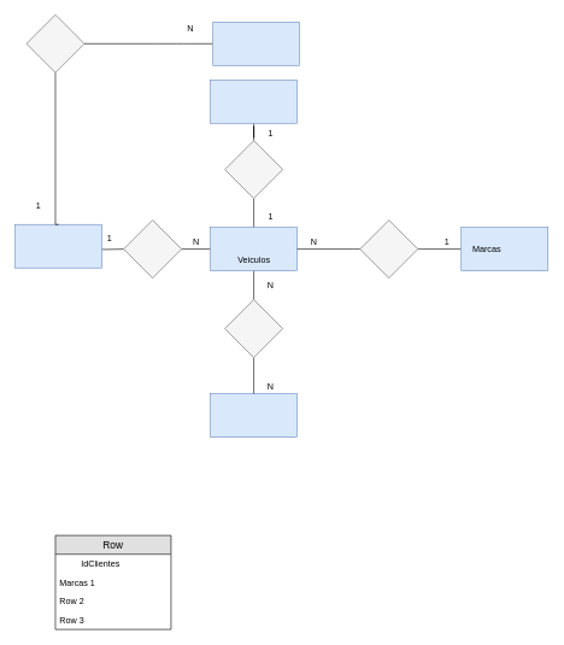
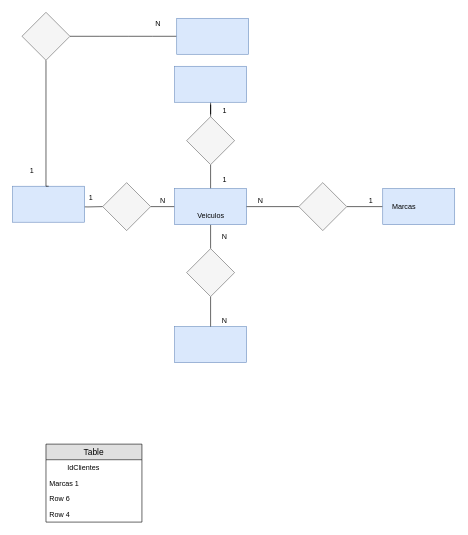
  <mxCell id="0" />
  <mxCell id="1" parent="0" />
  <mxCell id="2" style="edgeStyle=orthogonalEdgeStyle;rounded=0;orthogonalLoop=1;jettySize=auto;html=1;entryX=0;entryY=0.5;entryDx=0;entryDy=0;endArrow=none;endFill=0;" edge="1" parent="1" target="8"><mxGeometry relative="1" as="geometry"><mxPoint x="120.5" y="344" as="sourcePoint" /></mxGeometry></mxCell>
  <mxCell id="3" value="" style="rounded=0;whiteSpace=wrap;html=1;fillColor=#dae8fc;strokeColor=#6c8ebf;" vertex="1" parent="1"><mxGeometry x="20.5" y="310" width="120" height="60" as="geometry" /></mxCell>
  <mxCell id="4" style="edgeStyle=orthogonalEdgeStyle;rounded=0;orthogonalLoop=1;jettySize=auto;html=1;endArrow=none;endFill=0;" edge="1" parent="1" source="7" target="8"><mxGeometry relative="1" as="geometry" /></mxCell>
  <mxCell id="5" style="edgeStyle=orthogonalEdgeStyle;rounded=0;orthogonalLoop=1;jettySize=auto;html=1;entryX=0.5;entryY=0;entryDx=0;entryDy=0;endArrow=none;endFill=0;" edge="1" parent="1" source="7" target="19"><mxGeometry relative="1" as="geometry" /></mxCell>
  <mxCell id="6" style="edgeStyle=orthogonalEdgeStyle;rounded=0;orthogonalLoop=1;jettySize=auto;html=1;endArrow=none;endFill=0;" edge="1" parent="1" source="7" target="30"><mxGeometry relative="1" as="geometry" /></mxCell>
  <mxCell id="7" value="" style="rounded=0;whiteSpace=wrap;html=1;fillColor=#dae8fc;strokeColor=#6c8ebf;" vertex="1" parent="1"><mxGeometry x="290.5" y="314" width="120" height="60" as="geometry" /></mxCell>
  <mxCell id="8" value="" style="rhombus;whiteSpace=wrap;html=1;fillColor=#f5f5f5;strokeColor=#666666;fontColor=#333333;" vertex="1" parent="1"><mxGeometry x="170.5" y="304" width="80" height="80" as="geometry" /></mxCell>
  <mxCell id="9" value="1" style="text;html=1;strokeColor=none;fillColor=none;align=center;verticalAlign=middle;whiteSpace=wrap;rounded=0;" vertex="1" parent="1"><mxGeometry x="597.5" y="324" width="40" height="20" as="geometry" /></mxCell>
  <mxCell id="10" value="N" style="text;html=1;strokeColor=none;fillColor=none;align=center;verticalAlign=middle;whiteSpace=wrap;rounded=0;" vertex="1" parent="1"><mxGeometry x="250.5" y="324" width="40" height="20" as="geometry" /></mxCell>
  <mxCell id="11" value="Veiculos" style="text;html=1;strokeColor=none;fillColor=none;align=center;verticalAlign=middle;whiteSpace=wrap;rounded=0;" vertex="1" parent="1"><mxGeometry x="330.5" y="349" width="40" height="20" as="geometry" /></mxCell>
  <mxCell id="12" style="edgeStyle=orthogonalEdgeStyle;rounded=0;orthogonalLoop=1;jettySize=auto;html=1;entryX=1;entryY=0.5;entryDx=0;entryDy=0;endArrow=none;endFill=0;" edge="1" parent="1" source="13" target="17"><mxGeometry relative="1" as="geometry" /></mxCell>
  <mxCell id="13" value="" style="rounded=0;whiteSpace=wrap;html=1;fillColor=#dae8fc;strokeColor=#6c8ebf;" vertex="1" parent="1"><mxGeometry x="637.5" y="314" width="120" height="60" as="geometry" /></mxCell>
  <mxCell id="14" value="" style="text;html=1;strokeColor=#6c8ebf;fillColor=#dae8fc;align=center;verticalAlign=middle;whiteSpace=wrap;rounded=0;fontFamily=Helvetica;fontSize=12;" vertex="1" parent="1"><mxGeometry x="290.5" y="544" width="120" height="60" as="geometry" /></mxCell>
  <mxCell id="15" value="Marcas" style="text;html=1;strokeColor=none;fillColor=none;align=center;verticalAlign=middle;whiteSpace=wrap;rounded=0;" vertex="1" parent="1"><mxGeometry x="652.5" y="334" width="40" height="20" as="geometry" /></mxCell>
  <mxCell id="16" style="edgeStyle=orthogonalEdgeStyle;rounded=0;orthogonalLoop=1;jettySize=auto;html=1;entryX=1;entryY=0.5;entryDx=0;entryDy=0;endArrow=none;endFill=0;" edge="1" parent="1" source="17" target="7"><mxGeometry relative="1" as="geometry" /></mxCell>
  <mxCell id="17" value="" style="rhombus;whiteSpace=wrap;html=1;fillColor=#f5f5f5;strokeColor=#666666;fontColor=#333333;" vertex="1" parent="1"><mxGeometry x="497.5" y="304" width="80" height="80" as="geometry" /></mxCell>
  <mxCell id="18" style="edgeStyle=orthogonalEdgeStyle;rounded=0;orthogonalLoop=1;jettySize=auto;html=1;entryX=0.5;entryY=0;entryDx=0;entryDy=0;endArrow=none;endFill=0;" edge="1" parent="1" source="19" target="14"><mxGeometry relative="1" as="geometry" /></mxCell>
  <mxCell id="19" value="" style="rhombus;whiteSpace=wrap;html=1;fillColor=#f5f5f5;strokeColor=#666666;fontColor=#333333;" vertex="1" parent="1"><mxGeometry x="310.5" y="414" width="80" height="80" as="geometry" /></mxCell>
  <mxCell id="20" value="N" style="text;html=1;strokeColor=none;fillColor=none;align=center;verticalAlign=middle;whiteSpace=wrap;rounded=0;" vertex="1" parent="1"><mxGeometry x="353.5" y="384" width="40" height="20" as="geometry" /></mxCell>
  <mxCell id="21" value="N" style="text;html=1;strokeColor=none;fillColor=none;align=center;verticalAlign=middle;whiteSpace=wrap;rounded=0;" vertex="1" parent="1"><mxGeometry x="353.5" y="524" width="40" height="20" as="geometry" /></mxCell>
  <mxCell id="22" style="edgeStyle=orthogonalEdgeStyle;rounded=0;orthogonalLoop=1;jettySize=auto;html=1;entryX=0;entryY=0.5;entryDx=0;entryDy=0;endArrow=none;endFill=0;" edge="1" parent="1" source="24"><mxGeometry relative="1" as="geometry"><mxPoint x="213" y="60" as="targetPoint" /></mxGeometry></mxCell>
  <mxCell id="23" style="edgeStyle=orthogonalEdgeStyle;rounded=0;orthogonalLoop=1;jettySize=auto;html=1;entryX=0.5;entryY=0;entryDx=0;entryDy=0;endArrow=none;endFill=0;" edge="1" parent="1" source="24" target="3"><mxGeometry relative="1" as="geometry"><Array as="points"><mxPoint x="76" y="310" /></Array></mxGeometry></mxCell>
  <mxCell id="24" value="" style="rhombus;whiteSpace=wrap;html=1;fillColor=#f5f5f5;strokeColor=#666666;fontColor=#333333;" vertex="1" parent="1"><mxGeometry x="36" width="80" height="80" as="geometry" y="20" /></mxCell>
  <mxCell id="25" value="1" style="text;html=1;strokeColor=none;fillColor=none;align=center;verticalAlign=middle;whiteSpace=wrap;rounded=0;" vertex="1" parent="1"><mxGeometry x="33" y="274" width="40" height="20" as="geometry" /></mxCell>
  <mxCell id="26" value="N" style="text;html=1;strokeColor=none;fillColor=none;align=center;verticalAlign=middle;whiteSpace=wrap;rounded=0;" vertex="1" parent="1"><mxGeometry x="414" y="324" width="40" height="20" as="geometry" /></mxCell>
  <mxCell id="27" value="1" style="text;html=1;strokeColor=none;fillColor=none;align=center;verticalAlign=middle;whiteSpace=wrap;rounded=0;" vertex="1" parent="1"><mxGeometry x="130.5" y="320" width="40" height="20" as="geometry" /></mxCell>
  <mxCell id="28" style="edgeStyle=orthogonalEdgeStyle;rounded=0;orthogonalLoop=1;jettySize=auto;html=1;entryX=0.5;entryY=0;entryDx=0;entryDy=0;endArrow=none;endFill=0;" edge="1" parent="1" source="29" target="30"><mxGeometry relative="1" as="geometry" /></mxCell>
  <mxCell id="29" value="" style="rounded=0;whiteSpace=wrap;html=1;fillColor=#dae8fc;strokeColor=#6c8ebf;" vertex="1" parent="1"><mxGeometry x="290.5" y="110" width="120" height="60" as="geometry" /></mxCell>
  <mxCell id="30" value="" style="rhombus;whiteSpace=wrap;html=1;fillColor=#f5f5f5;strokeColor=#666666;fontColor=#333333;" vertex="1" parent="1"><mxGeometry x="310.5" y="194" width="80" height="80" as="geometry" /></mxCell>
  <mxCell id="31" value="1" style="text;html=1;strokeColor=none;fillColor=none;align=center;verticalAlign=middle;whiteSpace=wrap;rounded=0;" vertex="1" parent="1"><mxGeometry x="353.5" y="174" width="40" height="20" as="geometry" /></mxCell>
  <mxCell id="32" value="1" style="text;html=1;strokeColor=none;fillColor=none;align=center;verticalAlign=middle;whiteSpace=wrap;rounded=0;" vertex="1" parent="1"><mxGeometry x="353.5" y="290" width="40" height="20" as="geometry" /></mxCell>
  <mxCell id="33" style="edgeStyle=orthogonalEdgeStyle;rounded=0;orthogonalLoop=1;jettySize=auto;html=1;endArrow=none;endFill=0;" edge="1" parent="1" source="34"><mxGeometry relative="1" as="geometry"><mxPoint x="213" y="60" as="targetPoint" /></mxGeometry></mxCell>
  <mxCell id="34" value="" style="rounded=0;whiteSpace=wrap;html=1;fillColor=#dae8fc;strokeColor=#6c8ebf;" vertex="1" parent="1"><mxGeometry x="294" y="30" width="120" height="60" as="geometry" /></mxCell>
  <mxCell id="35" value="N" style="text;html=1;strokeColor=none;fillColor=none;align=center;verticalAlign=middle;whiteSpace=wrap;rounded=0;" vertex="1" parent="1"><mxGeometry x="243" y="30" width="40" height="20" as="geometry" /></mxCell>
- <mxCell id="36" value="Row" style="swimlane;fontStyle=0;childLayout=stackLayout;horizontal=1;startSize=26;fillColor=#e0e0e0;horizontalStack=0;resizeParent=1;resizeParentMax=0;resizeLast=0;collapsible=1;marginBottom=0;swimlaneFillColor=#ffffff;align=center;fontSize=14;" vertex="1" parent="1"><mxGeometry x="76" y="740" width="160" height="130" as="geometry" /></mxCell>
+ <mxCell id="36" value="Table" style="swimlane;fontStyle=0;childLayout=stackLayout;horizontal=1;startSize=26;fillColor=#e0e0e0;horizontalStack=0;resizeParent=1;resizeParentMax=0;resizeLast=0;collapsible=1;marginBottom=0;swimlaneFillColor=#ffffff;align=center;fontSize=14;" vertex="1" parent="1"><mxGeometry x="76" y="740" width="160" height="130" as="geometry" /></mxCell>
  <mxCell id="37" value="IdClientes" style="shape=partialRectangle;top=0;left=0;right=0;bottom=0;align=left;verticalAlign=top;fillColor=none;spacingLeft=34;spacingRight=4;overflow=hidden;rotatable=0;points=[[0,0.5],[1,0.5]];portConstraint=eastwest;dropTarget=0;fontSize=12;" vertex="1" parent="36"><mxGeometry y="26" width="160" height="26" as="geometry" /></mxCell>
  <mxCell id="38" value="Marcas 1" style="text;strokeColor=none;fillColor=none;spacingLeft=4;spacingRight=4;overflow=hidden;rotatable=0;points=[[0,0.5],[1,0.5]];portConstraint=eastwest;fontSize=12;" vertex="1" parent="36"><mxGeometry y="52" width="160" height="26" as="geometry" /></mxCell>
- <mxCell id="39" value="Row 2" style="text;strokeColor=none;fillColor=none;spacingLeft=4;spacingRight=4;overflow=hidden;rotatable=0;points=[[0,0.5],[1,0.5]];portConstraint=eastwest;fontSize=12;" vertex="1" parent="36"><mxGeometry y="78" width="160" height="26" as="geometry" /></mxCell>
- <mxCell id="40" value="Row 3" style="text;strokeColor=none;fillColor=none;spacingLeft=4;spacingRight=4;overflow=hidden;rotatable=0;points=[[0,0.5],[1,0.5]];portConstraint=eastwest;fontSize=12;" vertex="1" parent="36"><mxGeometry y="104" width="160" height="26" as="geometry" /></mxCell>
+ <mxCell id="39" value="Row 6" style="text;strokeColor=none;fillColor=none;spacingLeft=4;spacingRight=4;overflow=hidden;rotatable=0;points=[[0,0.5],[1,0.5]];portConstraint=eastwest;fontSize=12;" vertex="1" parent="36"><mxGeometry y="78" width="160" height="26" as="geometry" /></mxCell>
+ <mxCell id="40" value="Row 4" style="text;strokeColor=none;fillColor=none;spacingLeft=4;spacingRight=4;overflow=hidden;rotatable=0;points=[[0,0.5],[1,0.5]];portConstraint=eastwest;fontSize=12;" vertex="1" parent="36"><mxGeometry y="104" width="160" height="26" as="geometry" /></mxCell>
